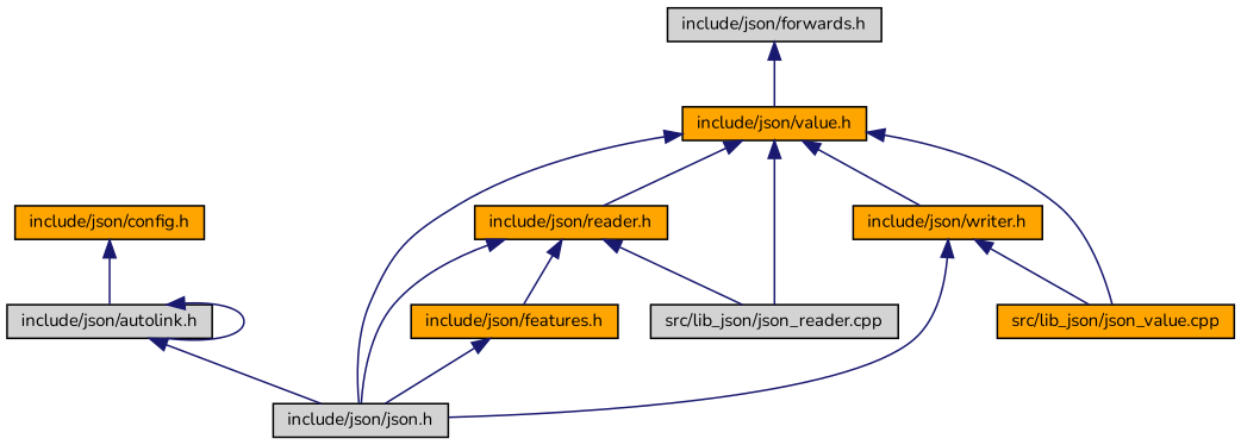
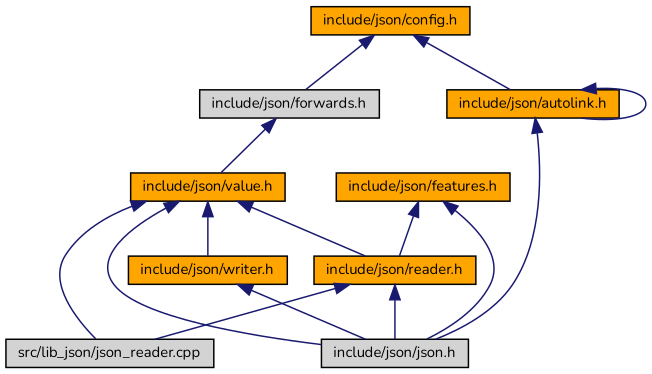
  digraph {
    fontname=Nunito
    node [color=black fillcolor=orange fontname=Nunito fontsize=10 shape=record style=filled]
    edge [color=midnightblue dir=back fontname=Nunito fontsize=10 labelfontname=FreeSans labelfontsize=10 style=solid]
    n1 [fontcolor=black height=0.2 label="include/json/config.h" width=0.4]
-   n2 [fillcolor=lightgrey height=0.2 label="include/json/autolink.h" width=0.4]
+   n2 [height=0.2 label="include/json/autolink.h" width=0.4]
    n3 [fillcolor=lightgrey height=0.2 label="include/json/forwards.h" width=0.4]
    n4 [fillcolor=lightgrey height=0.2 label="include/json/json.h" width=0.4]
    n5 [height=0.2 label="include/json/value.h" width=0.4]
    n6 [height=0.2 label="include/json/features.h" width=0.4]
    n7 [height=0.2 label="include/json/reader.h" width=0.4]
    n8 [fillcolor=lightgrey height=0.2 label="src/lib_json/json_reader.cpp" width=0.4]
    n9 [height=0.2 label="include/json/writer.h" width=0.4]
-   n10 [height=0.2 label="src/lib_json/json_value.cpp" width=0.4]
    n1 -> n2
+   n1 -> n3
    n2 -> n2
    n2 -> n4
    n3 -> n5
    n5 -> n4
    n5 -> n7
    n5 -> n8
    n5 -> n9
-   n5 -> n10
    n6 -> n4
-   n7 -> n6
+   n6 -> n7
    n7 -> n4
    n7 -> n8
    n9 -> n4
-   n9 -> n10
  }
